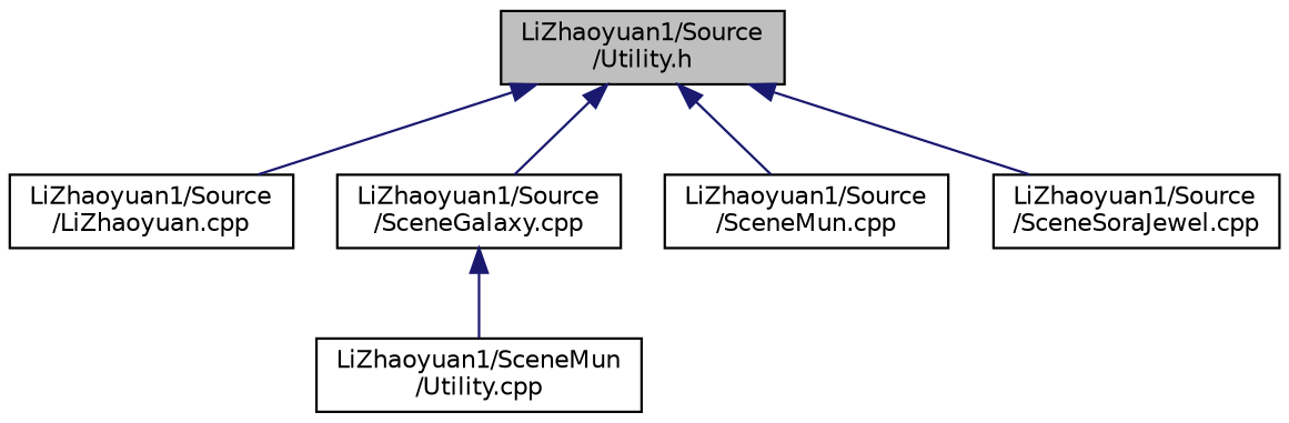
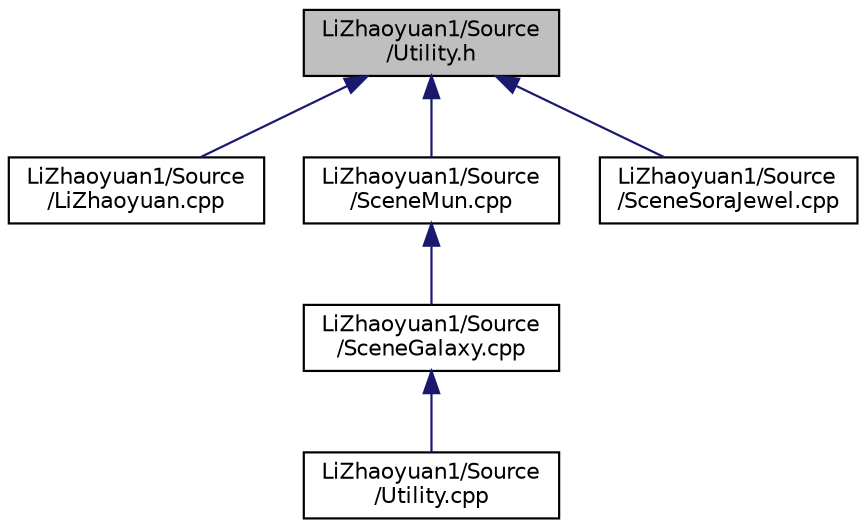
  digraph {
    node [color=black fontname=Helvetica fontsize=10 shape=record]
    edge [color=midnightblue dir=back fontname=Helvetica fontsize=10 labelfontname=Helvetica labelfontsize=10 style=solid]
    n1 [fillcolor=grey75 fontcolor=black height=0.2 label="LiZhaoyuan1/Source\l/Utility.h" style=filled width=0.4]
    n2 [height=0.2 label="LiZhaoyuan1/Source\l/LiZhaoyuan.cpp" width=0.4]
    n3 [height=0.2 label="LiZhaoyuan1/Source\l/SceneGalaxy.cpp" width=0.4]
    n4 [height=0.2 label="LiZhaoyuan1/Source\l/SceneMun.cpp" width=0.4]
    n5 [height=0.2 label="LiZhaoyuan1/Source\l/SceneSoraJewel.cpp" width=0.4]
-   n6 [height=0.2 label="LiZhaoyuan1/SceneMun\l/Utility.cpp" width=0.4]
+   n6 [height=0.2 label="LiZhaoyuan1/Source\l/Utility.cpp" width=0.4]
    n1 -> n2
-   n1 -> n3
+   n4 -> n3
    n1 -> n4
    n1 -> n5
    n3 -> n6
  }
